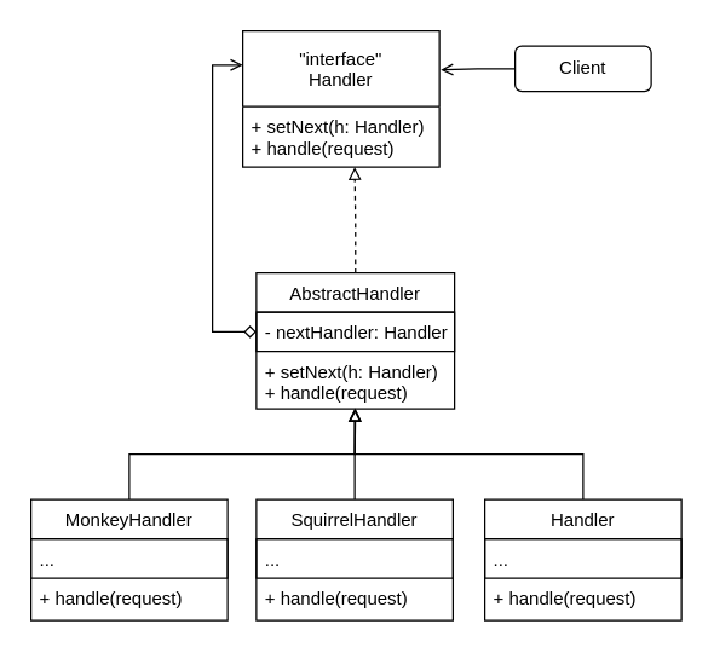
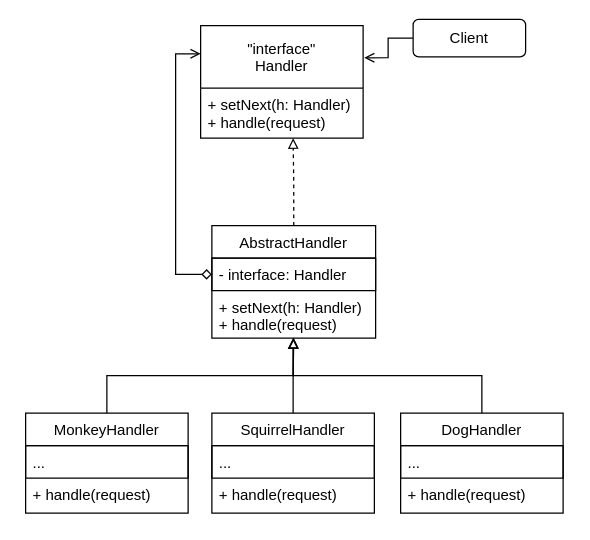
  <mxCell id="0" />
  <mxCell id="1" parent="0" />
  <mxCell id="2" style="edgeStyle=orthogonalEdgeStyle;rounded=0;orthogonalLoop=1;jettySize=auto;html=1;entryX=1.007;entryY=0.286;entryDx=0;entryDy=0;entryPerimeter=0;startArrow=none;startFill=0;endArrow=open;endFill=0;" edge="1" parent="1" source="3" target="4"><mxGeometry relative="1" as="geometry" /></mxCell>
- <mxCell id="3" value="Client" style="rounded=1;whiteSpace=wrap;html=1;" vertex="1" parent="1"><mxGeometry x="340" y="30" width="90" height="30" as="geometry" /></mxCell>
+ <mxCell id="3" value="Client" style="rounded=1;whiteSpace=wrap;html=1;" vertex="1" parent="1"><mxGeometry x="330" y="15" width="90" height="30" as="geometry" /></mxCell>
  <mxCell id="4" value="&quot;interface&quot;&#10;Handler" style="swimlane;fontStyle=0;childLayout=stackLayout;horizontal=1;startSize=50;horizontalStack=0;resizeParent=1;resizeParentMax=0;resizeLast=0;collapsible=1;marginBottom=0;" vertex="1" parent="1"><mxGeometry x="160" y="20" width="130" height="90" as="geometry" /></mxCell>
  <mxCell id="5" value="+ setNext(h: Handler)&#10;+ handle(request)" style="text;strokeColor=none;fillColor=none;align=left;verticalAlign=top;spacingLeft=4;spacingRight=4;overflow=hidden;rotatable=0;points=[[0,0.5],[1,0.5]];portConstraint=eastwest;" vertex="1" parent="4"><mxGeometry y="50" width="130" height="40" as="geometry" /></mxCell>
  <mxCell id="6" style="edgeStyle=orthogonalEdgeStyle;rounded=0;orthogonalLoop=1;jettySize=auto;html=1;entryX=0.569;entryY=1;entryDx=0;entryDy=0;entryPerimeter=0;endArrow=block;endFill=0;dashed=1;" edge="1" parent="1" source="7" target="5"><mxGeometry relative="1" as="geometry" /></mxCell>
  <mxCell id="7" value="AbstractHandler" style="swimlane;fontStyle=0;childLayout=stackLayout;horizontal=1;startSize=26;horizontalStack=0;resizeParent=1;resizeParentMax=0;resizeLast=0;collapsible=1;marginBottom=0;" vertex="1" parent="1"><mxGeometry x="169" y="180" width="131" height="90" as="geometry" /></mxCell>
- <mxCell id="8" value="- nextHandler: Handler" style="text;strokeColor=#000000;fillColor=none;align=left;verticalAlign=top;spacingLeft=4;spacingRight=4;overflow=hidden;rotatable=0;points=[[0,0.5],[1,0.5]];portConstraint=eastwest;" vertex="1" parent="7"><mxGeometry y="26" width="131" height="26" as="geometry" /></mxCell>
+ <mxCell id="8" value="- interface: Handler" style="text;strokeColor=#000000;fillColor=none;align=left;verticalAlign=top;spacingLeft=4;spacingRight=4;overflow=hidden;rotatable=0;points=[[0,0.5],[1,0.5]];portConstraint=eastwest;" vertex="1" parent="7"><mxGeometry y="26" width="131" height="26" as="geometry" /></mxCell>
  <mxCell id="9" value="+ setNext(h: Handler)&#10;+ handle(request)" style="text;strokeColor=none;fillColor=none;align=left;verticalAlign=top;spacingLeft=4;spacingRight=4;overflow=hidden;rotatable=0;points=[[0,0.5],[1,0.5]];portConstraint=eastwest;" vertex="1" parent="7"><mxGeometry y="52" width="131" height="38" as="geometry" /></mxCell>
  <mxCell id="10" style="edgeStyle=orthogonalEdgeStyle;rounded=0;orthogonalLoop=1;jettySize=auto;html=1;entryX=0.5;entryY=1;entryDx=0;entryDy=0;entryPerimeter=0;endArrow=block;endFill=0;" edge="1" parent="1" source="11" target="9"><mxGeometry relative="1" as="geometry" /></mxCell>
  <mxCell id="11" value="SquirrelHandler" style="swimlane;fontStyle=0;childLayout=stackLayout;horizontal=1;startSize=26;horizontalStack=0;resizeParent=1;resizeParentMax=0;resizeLast=0;collapsible=1;marginBottom=0;" vertex="1" parent="1"><mxGeometry x="169" y="330" width="130" height="80" as="geometry" /></mxCell>
  <mxCell id="12" value="..." style="text;strokeColor=#000000;fillColor=none;align=left;verticalAlign=top;spacingLeft=4;spacingRight=4;overflow=hidden;rotatable=0;points=[[0,0.5],[1,0.5]];portConstraint=eastwest;" vertex="1" parent="11"><mxGeometry y="26" width="130" height="26" as="geometry" /></mxCell>
  <mxCell id="13" value="+ handle(request)" style="text;strokeColor=none;fillColor=none;align=left;verticalAlign=top;spacingLeft=4;spacingRight=4;overflow=hidden;rotatable=0;points=[[0,0.5],[1,0.5]];portConstraint=eastwest;" vertex="1" parent="11"><mxGeometry y="52" width="130" height="28" as="geometry" /></mxCell>
  <mxCell id="14" style="edgeStyle=orthogonalEdgeStyle;rounded=0;orthogonalLoop=1;jettySize=auto;html=1;entryX=0;entryY=0.25;entryDx=0;entryDy=0;endArrow=open;endFill=0;startArrow=diamond;startFill=0;" edge="1" parent="1" source="8" target="4"><mxGeometry relative="1" as="geometry" /></mxCell>
  <mxCell id="15" style="edgeStyle=orthogonalEdgeStyle;rounded=0;orthogonalLoop=1;jettySize=auto;html=1;entryX=0.498;entryY=0.989;entryDx=0;entryDy=0;entryPerimeter=0;startArrow=none;startFill=0;endArrow=block;endFill=0;" edge="1" parent="1" source="16" target="9"><mxGeometry relative="1" as="geometry" /></mxCell>
- <mxCell id="16" value="Handler" style="swimlane;fontStyle=0;childLayout=stackLayout;horizontal=1;startSize=26;horizontalStack=0;resizeParent=1;resizeParentMax=0;resizeLast=0;collapsible=1;marginBottom=0;" vertex="1" parent="1"><mxGeometry x="320" y="330" width="130" height="80" as="geometry" /></mxCell>
+ <mxCell id="16" value="DogHandler" style="swimlane;fontStyle=0;childLayout=stackLayout;horizontal=1;startSize=26;horizontalStack=0;resizeParent=1;resizeParentMax=0;resizeLast=0;collapsible=1;marginBottom=0;" vertex="1" parent="1"><mxGeometry x="320" y="330" width="130" height="80" as="geometry" /></mxCell>
  <mxCell id="17" value="..." style="text;strokeColor=#000000;fillColor=none;align=left;verticalAlign=top;spacingLeft=4;spacingRight=4;overflow=hidden;rotatable=0;points=[[0,0.5],[1,0.5]];portConstraint=eastwest;" vertex="1" parent="16"><mxGeometry y="26" width="130" height="26" as="geometry" /></mxCell>
  <mxCell id="18" value="+ handle(request)" style="text;strokeColor=none;fillColor=none;align=left;verticalAlign=top;spacingLeft=4;spacingRight=4;overflow=hidden;rotatable=0;points=[[0,0.5],[1,0.5]];portConstraint=eastwest;" vertex="1" parent="16"><mxGeometry y="52" width="130" height="28" as="geometry" /></mxCell>
  <mxCell id="19" style="edgeStyle=orthogonalEdgeStyle;rounded=0;orthogonalLoop=1;jettySize=auto;html=1;entryX=0.496;entryY=1;entryDx=0;entryDy=0;entryPerimeter=0;startArrow=none;startFill=0;endArrow=block;endFill=0;" edge="1" parent="1" source="20" target="9"><mxGeometry relative="1" as="geometry" /></mxCell>
  <mxCell id="20" value="MonkeyHandler" style="swimlane;fontStyle=0;childLayout=stackLayout;horizontal=1;startSize=26;horizontalStack=0;resizeParent=1;resizeParentMax=0;resizeLast=0;collapsible=1;marginBottom=0;" vertex="1" parent="1"><mxGeometry x="20" y="330" width="130" height="80" as="geometry" /></mxCell>
  <mxCell id="21" value="..." style="text;strokeColor=#000000;fillColor=none;align=left;verticalAlign=top;spacingLeft=4;spacingRight=4;overflow=hidden;rotatable=0;points=[[0,0.5],[1,0.5]];portConstraint=eastwest;" vertex="1" parent="20"><mxGeometry y="26" width="130" height="26" as="geometry" /></mxCell>
  <mxCell id="22" value="+ handle(request)" style="text;strokeColor=none;fillColor=none;align=left;verticalAlign=top;spacingLeft=4;spacingRight=4;overflow=hidden;rotatable=0;points=[[0,0.5],[1,0.5]];portConstraint=eastwest;" vertex="1" parent="20"><mxGeometry y="52" width="130" height="28" as="geometry" /></mxCell>
